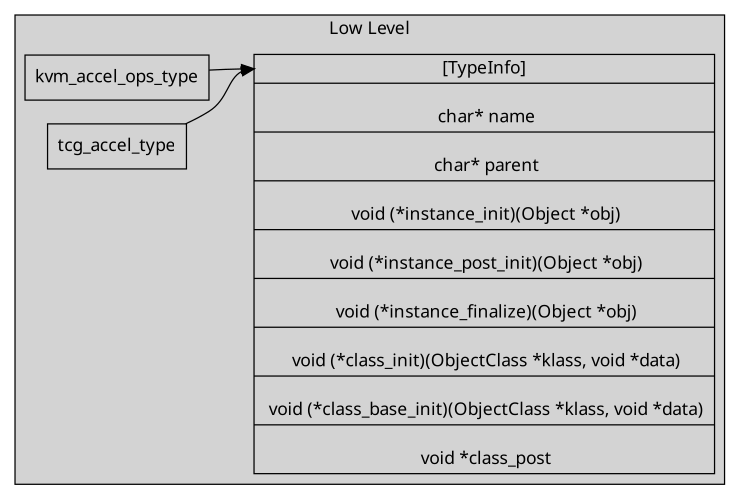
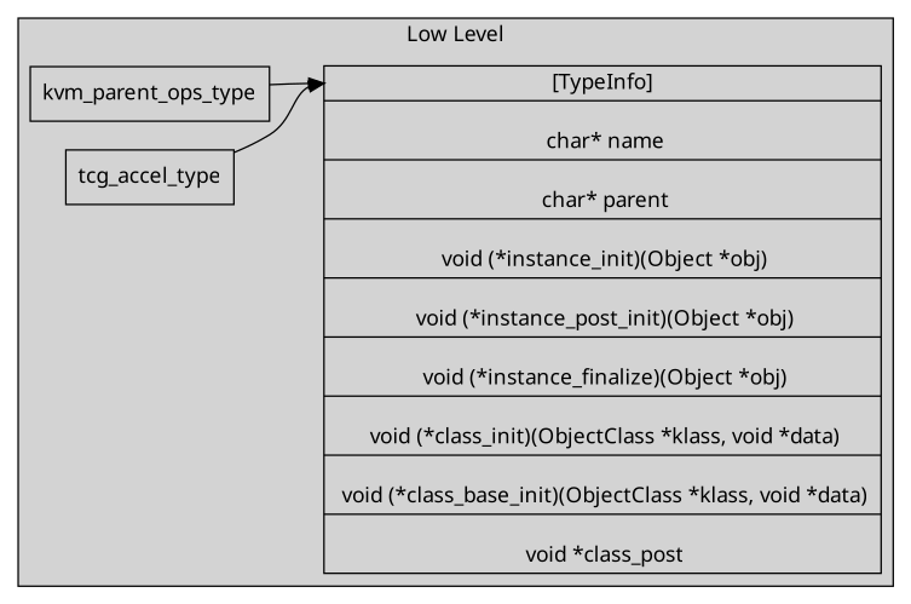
  digraph {
    fontname="Noto Sans"
    rankdir=LR
    node [fontname="Noto Sans" shape=record style=filled]
    edge [fontname="Noto Sans" headport=f0]
    n1 [label="<f0> [TypeInfo] |\n                char* name |\n                char* parent |\n                void (*instance_init)(Object *obj) |\n                void (*instance_post_init)(Object *obj) |\n                void (*instance_finalize)(Object *obj) |\n                void (*class_init)(ObjectClass *klass, void *data) |\n                void (*class_base_init)(ObjectClass *klass, void *data) |\n                void *class_post\n                "]
-   kvm_accel_ops_type
+   kvm_accel_ops_type [label=kvm_parent_ops_type]
    tcg_accel_type
    subgraph cluster_1 {
      label="Low Level"
      style=filled
      n1
      kvm_accel_ops_type
      tcg_accel_type
    }
    kvm_accel_ops_type -> n1
    tcg_accel_type -> n1
  }
